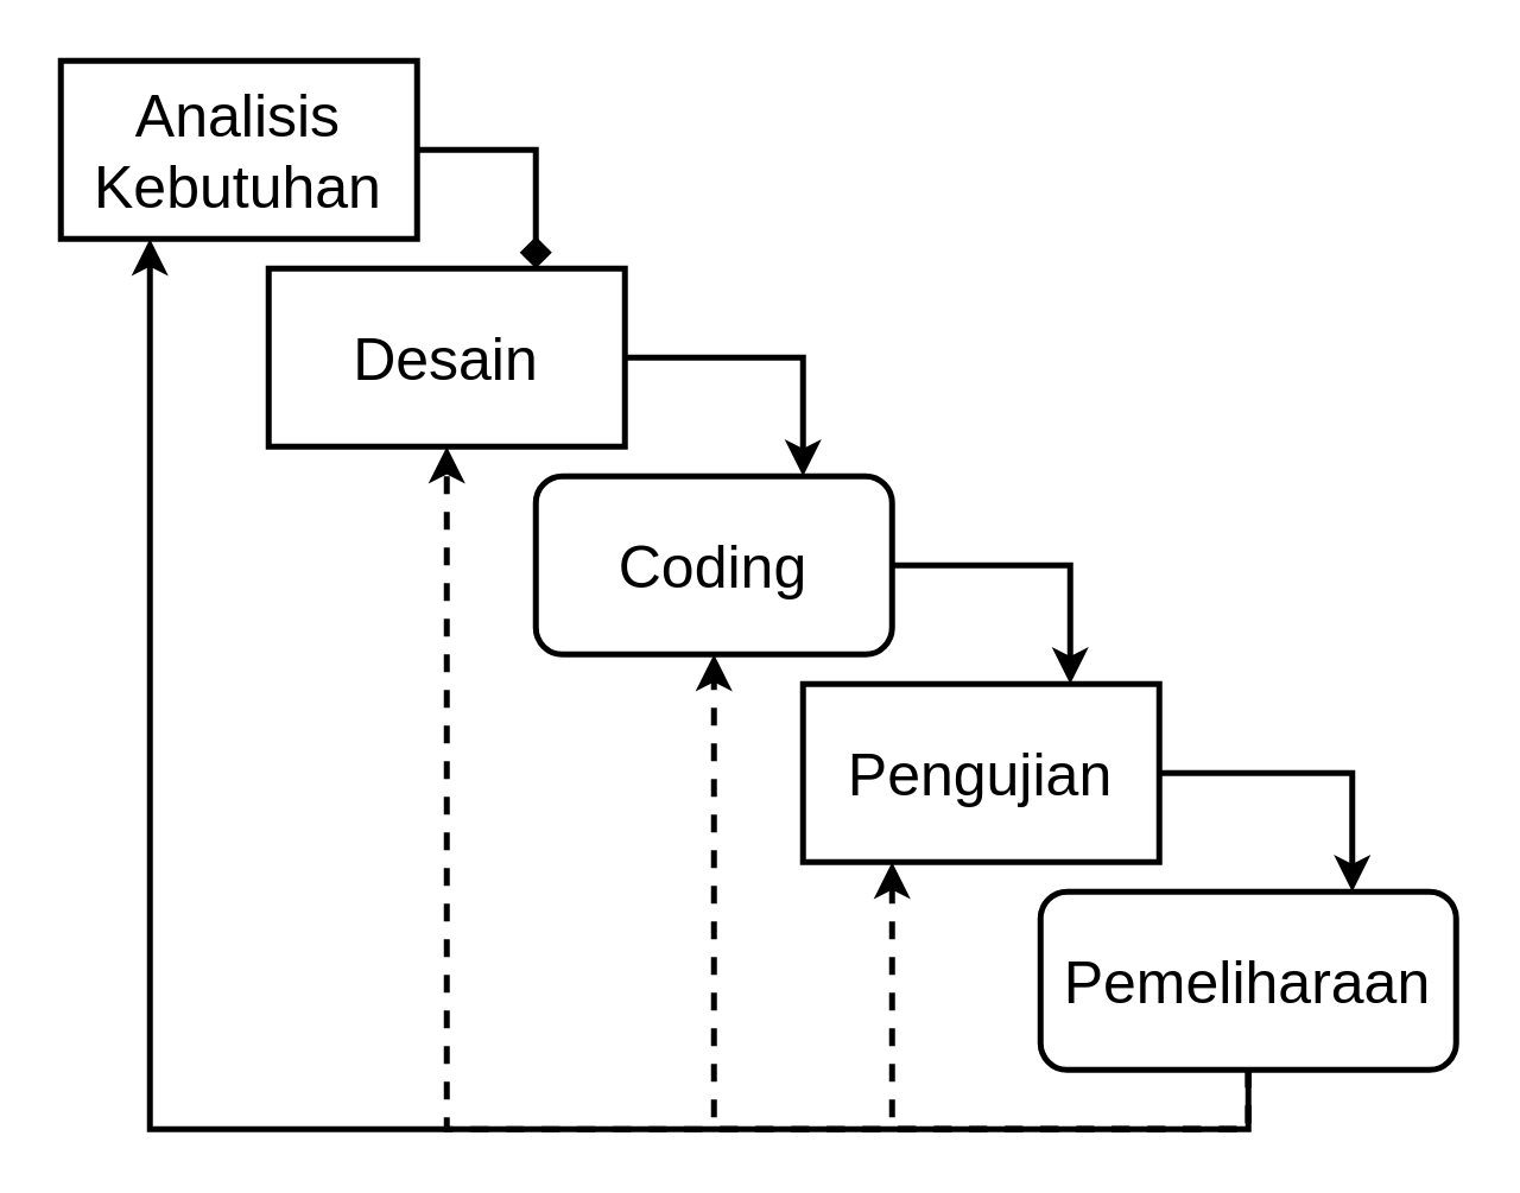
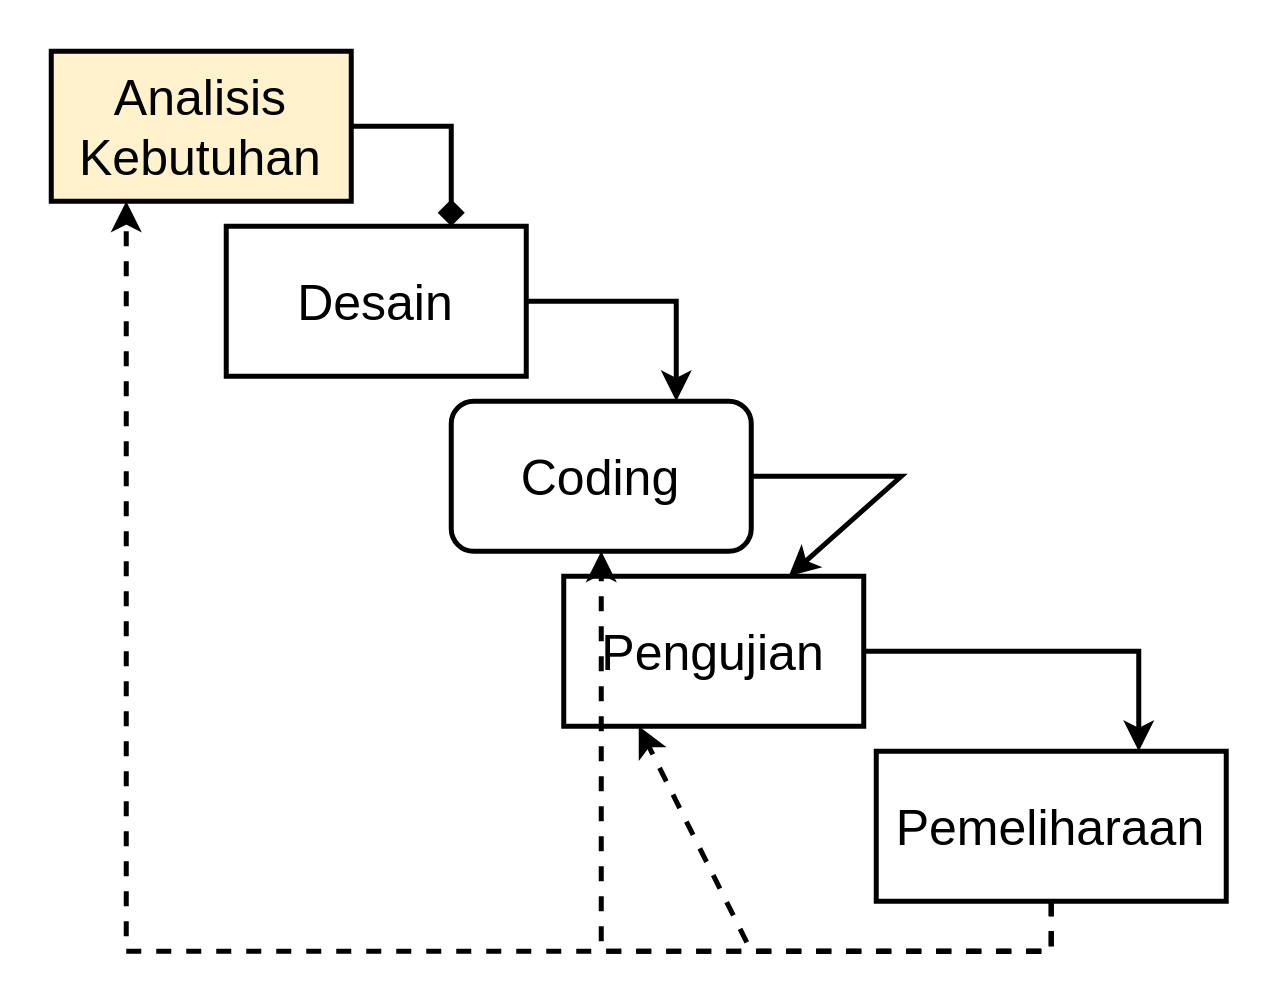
  <mxCell id="0" />
  <mxCell id="1" parent="0" />
  <mxCell id="2" value="" style="group" vertex="1" connectable="0" parent="1"><mxGeometry x="20" y="20" width="470" height="360" as="geometry" /></mxCell>
- <mxCell id="3" value="&lt;font style=&quot;font-size: 20px&quot;&gt;Analisis&lt;br&gt;Kebutuhan&lt;/font&gt;" style="rounded=0;whiteSpace=wrap;html=1;strokeWidth=2;" vertex="1" parent="2"><mxGeometry width="120" height="60" as="geometry" /></mxCell>
+ <mxCell id="3" value="&lt;font style=&quot;font-size: 20px&quot;&gt;Analisis&lt;br&gt;Kebutuhan&lt;/font&gt;" style="rounded=0;whiteSpace=wrap;html=1;strokeWidth=2;fillColor=#fff2cc;" vertex="1" parent="2"><mxGeometry width="120" height="60" as="geometry" /></mxCell>
  <mxCell id="4" value="&lt;span style=&quot;font-size: 20px&quot;&gt;Desain&lt;/span&gt;" style="rounded=0;whiteSpace=wrap;html=1;strokeWidth=2;" vertex="1" parent="2"><mxGeometry x="70" y="70" width="120" height="60" as="geometry" /></mxCell>
  <mxCell id="5" value="&lt;span style=&quot;font-size: 20px&quot;&gt;Coding&lt;/span&gt;" style="whiteSpace=wrap;html=1;strokeWidth=2;rounded=1;" vertex="1" parent="2"><mxGeometry x="160" y="140" width="120" height="60" as="geometry" /></mxCell>
- <mxCell id="6" value="&lt;span style=&quot;font-size: 20px&quot;&gt;Pengujian&lt;/span&gt;" style="rounded=0;whiteSpace=wrap;html=1;strokeWidth=2;" vertex="1" parent="2"><mxGeometry x="250" y="210" width="120" height="60" as="geometry" /></mxCell>
- <mxCell id="7" value="&lt;span style=&quot;font-size: 20px&quot;&gt;Pemeliharaan&lt;/span&gt;" style="whiteSpace=wrap;html=1;strokeWidth=2;rounded=1;" vertex="1" parent="2"><mxGeometry x="330" y="280" width="140" height="60" as="geometry" /></mxCell>
+ <mxCell id="6" value="&lt;span style=&quot;font-size: 20px&quot;&gt;Pengujian&lt;/span&gt;" style="rounded=0;whiteSpace=wrap;html=1;strokeWidth=2;" vertex="1" parent="2"><mxGeometry x="205" y="210" width="120" height="60" as="geometry" /></mxCell>
+ <mxCell id="7" value="&lt;span style=&quot;font-size: 20px&quot;&gt;Pemeliharaan&lt;/span&gt;" style="rounded=0;whiteSpace=wrap;html=1;strokeWidth=2;" vertex="1" parent="2"><mxGeometry x="330" y="280" width="140" height="60" as="geometry" /></mxCell>
  <mxCell id="8" value="" style="endArrow=diamond;html=1;rounded=0;fontSize=20;strokeWidth=2;exitX=1;exitY=0.5;exitDx=0;exitDy=0;entryX=0.75;entryY=0;entryDx=0;entryDy=0;" edge="1" parent="2" source="3" target="4"><mxGeometry width="50" height="50" relative="1" as="geometry"><mxPoint x="160" y="150" as="sourcePoint" /><mxPoint x="210" y="100" as="targetPoint" /><Array as="points"><mxPoint x="160" y="30" /></Array></mxGeometry></mxCell>
  <mxCell id="9" value="" style="endArrow=classic;html=1;rounded=0;fontSize=20;strokeWidth=2;exitX=1;exitY=0.5;exitDx=0;exitDy=0;entryX=0.75;entryY=0;entryDx=0;entryDy=0;" edge="1" parent="2" source="4" target="5"><mxGeometry width="50" height="50" relative="1" as="geometry"><mxPoint x="160" y="150" as="sourcePoint" /><mxPoint x="210" y="100" as="targetPoint" /><Array as="points"><mxPoint x="250" y="100" /></Array></mxGeometry></mxCell>
  <mxCell id="10" value="" style="endArrow=classic;html=1;rounded=0;fontSize=20;strokeWidth=2;exitX=1;exitY=0.5;exitDx=0;exitDy=0;entryX=0.75;entryY=0;entryDx=0;entryDy=0;" edge="1" parent="2" source="5" target="6"><mxGeometry width="50" height="50" relative="1" as="geometry"><mxPoint x="160" y="210" as="sourcePoint" /><mxPoint x="210" y="160" as="targetPoint" /><Array as="points"><mxPoint x="340" y="170" /></Array></mxGeometry></mxCell>
  <mxCell id="11" value="" style="endArrow=classic;html=1;rounded=0;fontSize=20;strokeWidth=2;exitX=1;exitY=0.5;exitDx=0;exitDy=0;entryX=0.75;entryY=0;entryDx=0;entryDy=0;" edge="1" parent="2" source="6" target="7"><mxGeometry width="50" height="50" relative="1" as="geometry"><mxPoint x="160" y="210" as="sourcePoint" /><mxPoint x="210" y="160" as="targetPoint" /><Array as="points"><mxPoint x="435" y="240" /></Array></mxGeometry></mxCell>
- <mxCell id="12" value="" style="endArrow=classic;html=1;rounded=0;fontSize=20;strokeWidth=2;exitX=0.5;exitY=1;exitDx=0;exitDy=0;entryX=0.25;entryY=1;entryDx=0;entryDy=0;dashed=0;" edge="1" parent="2" source="7" target="3"><mxGeometry width="50" height="50" relative="1" as="geometry"><mxPoint x="160" y="210" as="sourcePoint" /><mxPoint x="210" y="160" as="targetPoint" /><Array as="points"><mxPoint x="400" y="360" /><mxPoint x="30" y="360" /></Array></mxGeometry></mxCell>
- <mxCell id="13" value="" style="endArrow=classic;html=1;rounded=0;dashed=1;fontSize=20;strokeWidth=2;exitX=0.5;exitY=1;exitDx=0;exitDy=0;entryX=0.5;entryY=1;entryDx=0;entryDy=0;" edge="1" parent="2" source="7" target="4"><mxGeometry width="50" height="50" relative="1" as="geometry"><mxPoint x="160" y="210" as="sourcePoint" /><mxPoint x="210" y="160" as="targetPoint" /><Array as="points"><mxPoint x="400" y="360" /><mxPoint x="130" y="360" /></Array></mxGeometry></mxCell>
+ <mxCell id="12" value="" style="endArrow=classic;html=1;rounded=0;fontSize=20;strokeWidth=2;exitX=0.5;exitY=1;exitDx=0;exitDy=0;entryX=0.25;entryY=1;entryDx=0;entryDy=0;dashed=1;" edge="1" parent="2" source="7" target="3"><mxGeometry width="50" height="50" relative="1" as="geometry"><mxPoint x="160" y="210" as="sourcePoint" /><mxPoint x="210" y="160" as="targetPoint" /><Array as="points"><mxPoint x="400" y="360" /><mxPoint x="30" y="360" /></Array></mxGeometry></mxCell>
  <mxCell id="14" value="" style="endArrow=classic;html=1;rounded=0;dashed=1;fontSize=20;strokeWidth=2;entryX=0.5;entryY=1;entryDx=0;entryDy=0;" edge="1" parent="2" target="5"><mxGeometry width="50" height="50" relative="1" as="geometry"><mxPoint x="400" y="340" as="sourcePoint" /><mxPoint x="210" y="160" as="targetPoint" /><Array as="points"><mxPoint x="400" y="360" /><mxPoint x="220" y="360" /></Array></mxGeometry></mxCell>
  <mxCell id="15" value="" style="endArrow=classic;html=1;rounded=0;dashed=1;fontSize=20;strokeWidth=2;exitX=0.5;exitY=1;exitDx=0;exitDy=0;entryX=0.25;entryY=1;entryDx=0;entryDy=0;" edge="1" parent="2" source="7" target="6"><mxGeometry width="50" height="50" relative="1" as="geometry"><mxPoint x="160" y="210" as="sourcePoint" /><mxPoint x="210" y="160" as="targetPoint" /><Array as="points"><mxPoint x="400" y="360" /><mxPoint x="280" y="360" /></Array></mxGeometry></mxCell>
